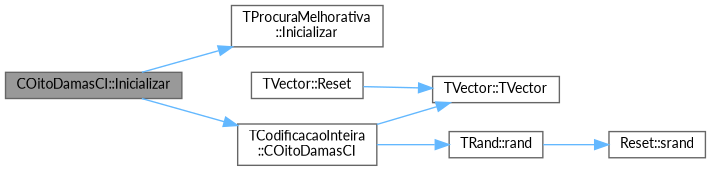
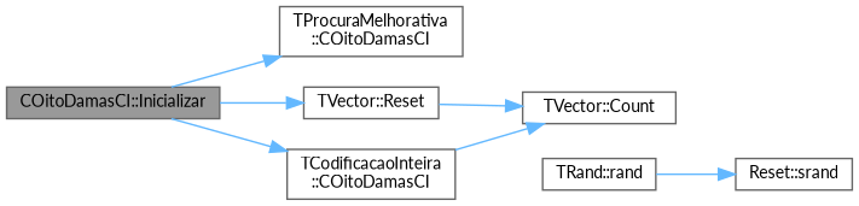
  digraph {
    fontname=Lato
    rankdir=LR
    node [color=grey40 fillcolor=white fontname=Lato fontsize=10 shape=box style=filled]
    edge [color=steelblue1 fontname=Lato fontsize=10 labelfontname=Helvetica labelfontsize=10 style=solid]
    n1 [color=gray40 fillcolor=grey60 fontcolor=black height=0.2 label="COitoDamasCI::Inicializar" width=0.4]
-   n2 [height=0.2 label="TProcuraMelhorativa\l::Inicializar" width=0.4]
+   n2 [height=0.2 label="TProcuraMelhorativa\l::COitoDamasCI" width=0.4]
    n3 [height=0.2 label="TCodificacaoInteira\l::COitoDamasCI" width=0.4]
    n4 [height=0.2 label="TVector::Reset" width=0.4]
-   n5 [height=0.2 label="TVector::TVector" width=0.4]
+   n5 [height=0.2 label="TVector::Count" width=0.4]
    n6 [height=0.2 label="TRand::rand" width=0.4]
    n7 [height=0.2 label="Reset::srand" width=0.4]
    n1 -> n2
    n1 -> n3
+   n1 -> n4
    n3 -> n5
-   n3 -> n6
    n4 -> n5
    n6 -> n7
  }
